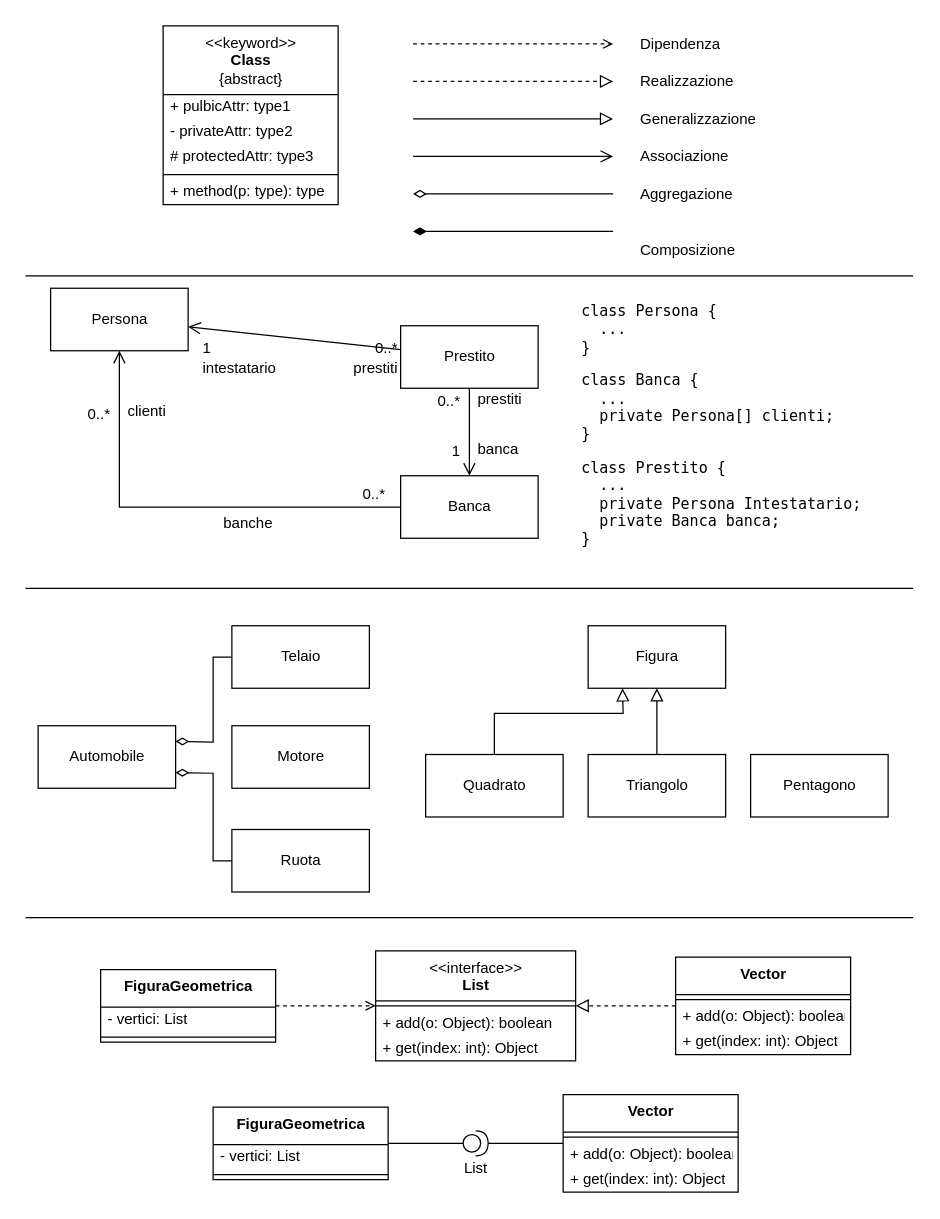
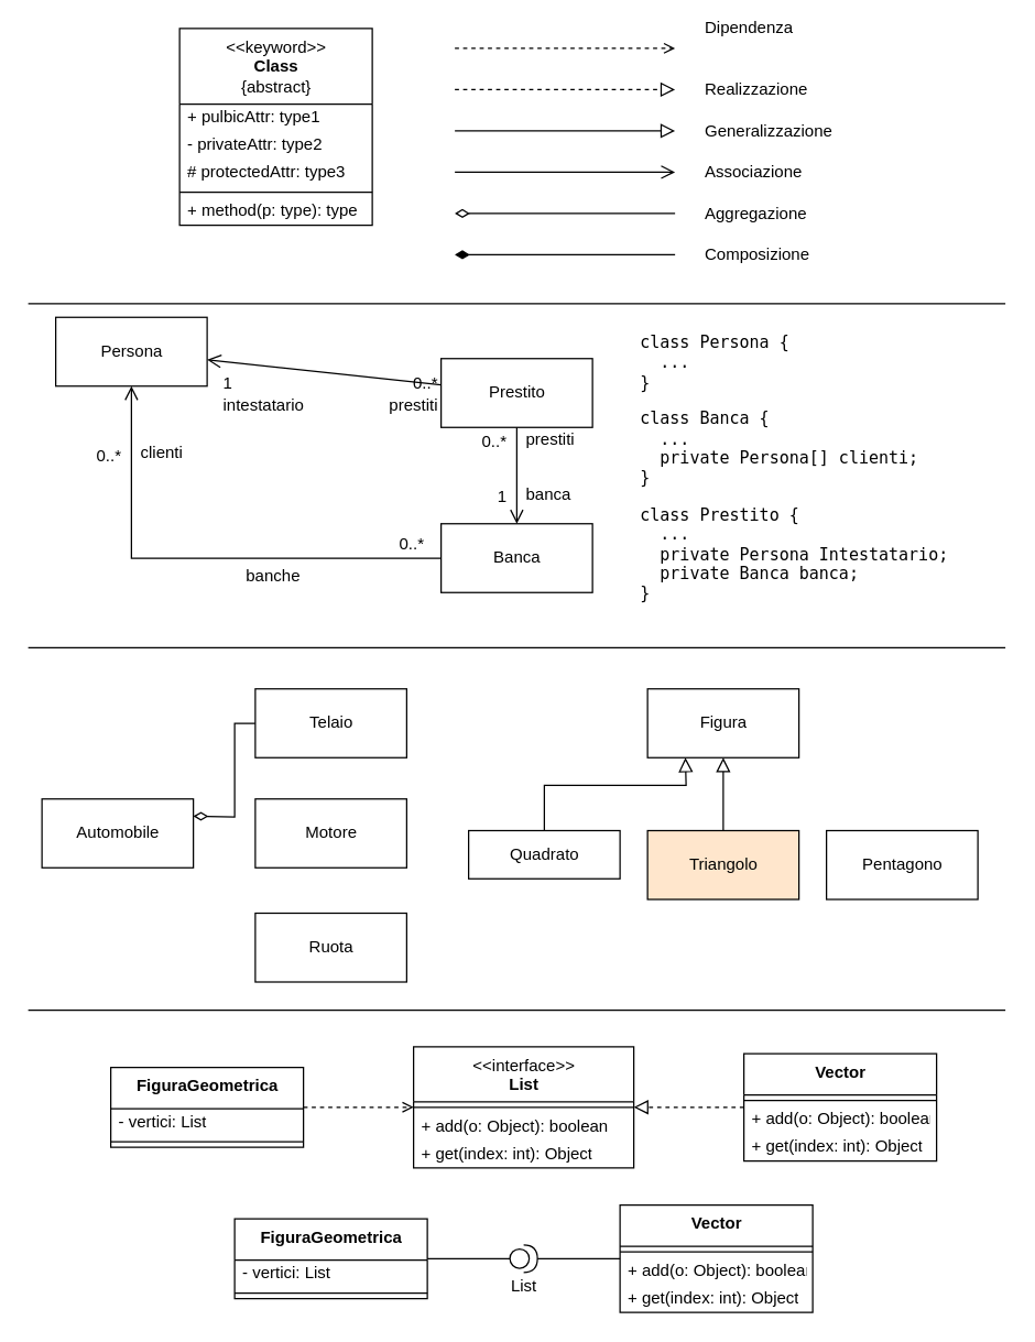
  <mxCell id="0" />
  <mxCell id="1" parent="0" />
  <mxCell id="2" value="&amp;lt;&amp;lt;keyword&amp;gt;&amp;gt;&lt;br&gt;&lt;b&gt;Class&lt;/b&gt;&lt;br&gt;{abstract}" style="swimlane;fontStyle=0;align=center;verticalAlign=top;childLayout=stackLayout;horizontal=1;startSize=55;horizontalStack=0;resizeParent=1;resizeParentMax=0;resizeLast=0;collapsible=0;marginBottom=0;html=1;" vertex="1" parent="1"><mxGeometry x="130" y="20" width="140" height="143" as="geometry"><mxRectangle x="120" y="40" width="110" height="55" as="alternateBounds" /></mxGeometry></mxCell>
  <mxCell id="3" value="+ pulbicAttr: type1" style="text;html=1;strokeColor=none;fillColor=none;align=left;verticalAlign=middle;spacingLeft=4;spacingRight=4;overflow=hidden;rotatable=0;points=[[0,0.5],[1,0.5]];portConstraint=eastwest;" vertex="1" parent="2"><mxGeometry y="55" width="140" height="20" as="geometry" /></mxCell>
  <mxCell id="4" value="- privateAttr: type2" style="text;html=1;strokeColor=none;fillColor=none;align=left;verticalAlign=middle;spacingLeft=4;spacingRight=4;overflow=hidden;rotatable=0;points=[[0,0.5],[1,0.5]];portConstraint=eastwest;" vertex="1" parent="2"><mxGeometry y="75" width="140" height="20" as="geometry" /></mxCell>
  <mxCell id="5" value="# protectedAttr: type3" style="text;html=1;strokeColor=none;fillColor=none;align=left;verticalAlign=middle;spacingLeft=4;spacingRight=4;overflow=hidden;rotatable=0;points=[[0,0.5],[1,0.5]];portConstraint=eastwest;" vertex="1" parent="2"><mxGeometry y="95" width="140" height="20" as="geometry" /></mxCell>
  <mxCell id="6" value="" style="line;strokeWidth=1;fillColor=none;align=left;verticalAlign=middle;spacingTop=-1;spacingLeft=3;spacingRight=3;rotatable=0;labelPosition=right;points=[];portConstraint=eastwest;" vertex="1" parent="2"><mxGeometry y="115" width="140" height="8" as="geometry" /></mxCell>
  <mxCell id="7" value="+ method(p: type): type" style="text;html=1;strokeColor=none;fillColor=none;align=left;verticalAlign=middle;spacingLeft=4;spacingRight=4;overflow=hidden;rotatable=0;points=[[0,0.5],[1,0.5]];portConstraint=eastwest;" vertex="1" parent="2"><mxGeometry y="123" width="140" height="20" as="geometry" /></mxCell>
  <mxCell id="8" value="" style="endArrow=open;startArrow=none;endFill=0;startFill=0;endSize=8;html=1;verticalAlign=bottom;labelBackgroundColor=none;strokeWidth=1;rounded=0;" edge="1" parent="1"><mxGeometry width="160" relative="1" as="geometry"><mxPoint x="330" y="124.5" as="sourcePoint" /><mxPoint x="490" y="124.5" as="targetPoint" /></mxGeometry></mxCell>
  <mxCell id="9" value="Associazione" style="text;html=1;strokeColor=none;fillColor=none;align=left;verticalAlign=middle;whiteSpace=wrap;rounded=0;" vertex="1" parent="1"><mxGeometry x="510" y="110" width="120" height="30" as="geometry" /></mxCell>
  <mxCell id="10" value="" style="endArrow=open;html=1;rounded=0;align=center;verticalAlign=bottom;dashed=1;endFill=0;labelBackgroundColor=none;" edge="1" parent="1"><mxGeometry relative="1" as="geometry"><mxPoint x="330" y="34.5" as="sourcePoint" /><mxPoint x="490" y="34.5" as="targetPoint" /></mxGeometry></mxCell>
  <mxCell id="11" value="" style="resizable=0;html=1;align=center;verticalAlign=top;labelBackgroundColor=none;" connectable="0" vertex="1" parent="10"><mxGeometry relative="1" as="geometry" /></mxCell>
- <mxCell id="12" value="Dipendenza" style="text;html=1;strokeColor=none;fillColor=none;align=left;verticalAlign=middle;whiteSpace=wrap;rounded=0;" vertex="1" parent="1"><mxGeometry x="510" y="20" width="120" height="30" as="geometry" /></mxCell>
+ <mxCell id="12" value="Dipendenza" style="text;html=1;strokeColor=none;fillColor=none;align=left;verticalAlign=middle;whiteSpace=wrap;rounded=0;" vertex="1" parent="1"><mxGeometry x="510" y="5" width="120" height="30" as="geometry" /></mxCell>
  <mxCell id="13" value="" style="endArrow=block;startArrow=none;endFill=0;startFill=0;endSize=8;html=1;verticalAlign=bottom;dashed=1;labelBackgroundColor=none;rounded=0;" edge="1" parent="1"><mxGeometry width="160" relative="1" as="geometry"><mxPoint x="330" y="64.5" as="sourcePoint" /><mxPoint x="490" y="64.5" as="targetPoint" /></mxGeometry></mxCell>
  <mxCell id="14" value="Realizzazione" style="text;html=1;strokeColor=none;fillColor=none;align=left;verticalAlign=middle;whiteSpace=wrap;rounded=0;" vertex="1" parent="1"><mxGeometry x="510" y="50" width="120" height="30" as="geometry" /></mxCell>
  <mxCell id="15" value="" style="endArrow=block;html=1;rounded=0;align=center;verticalAlign=bottom;endFill=0;labelBackgroundColor=none;endSize=8;" edge="1" parent="1"><mxGeometry relative="1" as="geometry"><mxPoint x="330" y="94.5" as="sourcePoint" /><mxPoint x="490" y="94.5" as="targetPoint" /></mxGeometry></mxCell>
  <mxCell id="16" value="" style="resizable=0;html=1;align=center;verticalAlign=top;labelBackgroundColor=none;" connectable="0" vertex="1" parent="15"><mxGeometry relative="1" as="geometry" /></mxCell>
  <mxCell id="17" value="Generalizzazione" style="text;html=1;strokeColor=none;fillColor=none;align=left;verticalAlign=middle;whiteSpace=wrap;rounded=0;" vertex="1" parent="1"><mxGeometry x="510" y="80" width="120" height="30" as="geometry" /></mxCell>
  <mxCell id="18" value="" style="endArrow=none;startArrow=diamondThin;endFill=0;startFill=0;html=1;verticalAlign=bottom;labelBackgroundColor=none;strokeWidth=1;startSize=8;endSize=8;rounded=0;" edge="1" parent="1"><mxGeometry width="160" relative="1" as="geometry"><mxPoint x="330" y="154.5" as="sourcePoint" /><mxPoint x="490" y="154.5" as="targetPoint" /></mxGeometry></mxCell>
  <mxCell id="19" value="Aggregazione" style="text;html=1;strokeColor=none;fillColor=none;align=left;verticalAlign=middle;whiteSpace=wrap;rounded=0;" vertex="1" parent="1"><mxGeometry x="510" y="140" width="120" height="30" as="geometry" /></mxCell>
  <mxCell id="20" value="" style="endArrow=none;startArrow=diamondThin;endFill=0;startFill=1;html=1;verticalAlign=bottom;labelBackgroundColor=none;strokeWidth=1;startSize=8;endSize=8;rounded=0;" edge="1" parent="1"><mxGeometry width="160" relative="1" as="geometry"><mxPoint x="330" y="184.5" as="sourcePoint" /><mxPoint x="490" y="184.5" as="targetPoint" /></mxGeometry></mxCell>
- <mxCell id="21" value="Composizione" style="text;html=1;strokeColor=none;fillColor=none;align=left;verticalAlign=middle;whiteSpace=wrap;rounded=0;" vertex="1" parent="1"><mxGeometry x="510" y="185" width="120" height="30" as="geometry" /></mxCell>
+ <mxCell id="21" value="Composizione" style="text;html=1;strokeColor=none;fillColor=none;align=left;verticalAlign=middle;whiteSpace=wrap;rounded=0;" vertex="1" parent="1"><mxGeometry x="510" y="170" width="120" height="30" as="geometry" /></mxCell>
  <mxCell id="22" value="&amp;lt;&amp;lt;interface&amp;gt;&amp;gt;&lt;br&gt;&lt;b&gt;List&lt;/b&gt;" style="swimlane;fontStyle=0;align=center;verticalAlign=top;childLayout=stackLayout;horizontal=1;startSize=40;horizontalStack=0;resizeParent=1;resizeParentMax=0;resizeLast=0;collapsible=0;marginBottom=0;html=1;" vertex="1" parent="1"><mxGeometry x="300" y="760" width="160" height="88" as="geometry" /></mxCell>
  <mxCell id="23" value="" style="line;strokeWidth=1;fillColor=none;align=left;verticalAlign=middle;spacingTop=-1;spacingLeft=3;spacingRight=3;rotatable=0;labelPosition=right;points=[];portConstraint=eastwest;" vertex="1" parent="22"><mxGeometry y="40" width="160" height="8" as="geometry" /></mxCell>
  <mxCell id="24" value="+ add(o: Object): boolean" style="text;html=1;strokeColor=none;fillColor=none;align=left;verticalAlign=middle;spacingLeft=4;spacingRight=4;overflow=hidden;rotatable=0;points=[[0,0.5],[1,0.5]];portConstraint=eastwest;" vertex="1" parent="22"><mxGeometry y="48" width="160" height="20" as="geometry" /></mxCell>
  <mxCell id="25" value="+ get(index: int): Object" style="text;html=1;strokeColor=none;fillColor=none;align=left;verticalAlign=middle;spacingLeft=4;spacingRight=4;overflow=hidden;rotatable=0;points=[[0,0.5],[1,0.5]];portConstraint=eastwest;" vertex="1" parent="22"><mxGeometry y="68" width="160" height="20" as="geometry" /></mxCell>
  <mxCell id="26" value="&lt;b&gt;FiguraGeometrica&lt;/b&gt;" style="swimlane;fontStyle=0;align=center;verticalAlign=top;childLayout=stackLayout;horizontal=1;startSize=30;horizontalStack=0;resizeParent=1;resizeParentMax=0;resizeLast=0;collapsible=0;marginBottom=0;html=1;" vertex="1" parent="1"><mxGeometry x="80" y="775" width="140" height="58" as="geometry" /></mxCell>
  <mxCell id="27" value="- vertici: List" style="text;html=1;strokeColor=none;fillColor=none;align=left;verticalAlign=middle;spacingLeft=4;spacingRight=4;overflow=hidden;rotatable=0;points=[[0,0.5],[1,0.5]];portConstraint=eastwest;" vertex="1" parent="26"><mxGeometry y="30" width="140" height="20" as="geometry" /></mxCell>
  <mxCell id="28" value="" style="line;strokeWidth=1;fillColor=none;align=left;verticalAlign=middle;spacingTop=-1;spacingLeft=3;spacingRight=3;rotatable=0;labelPosition=right;points=[];portConstraint=eastwest;" vertex="1" parent="26"><mxGeometry y="50" width="140" height="8" as="geometry" /></mxCell>
  <mxCell id="29" value="&lt;b&gt;Vector&lt;/b&gt;" style="swimlane;fontStyle=0;align=center;verticalAlign=top;childLayout=stackLayout;horizontal=1;startSize=30;horizontalStack=0;resizeParent=1;resizeParentMax=0;resizeLast=0;collapsible=0;marginBottom=0;html=1;" vertex="1" parent="1"><mxGeometry x="540" y="765" width="140" height="78" as="geometry" /></mxCell>
  <mxCell id="30" value="" style="line;strokeWidth=1;fillColor=none;align=left;verticalAlign=middle;spacingTop=-1;spacingLeft=3;spacingRight=3;rotatable=0;labelPosition=right;points=[];portConstraint=eastwest;" vertex="1" parent="29"><mxGeometry y="30" width="140" height="8" as="geometry" /></mxCell>
  <mxCell id="31" value="+ add(o: Object): boolean" style="text;html=1;strokeColor=none;fillColor=none;align=left;verticalAlign=middle;spacingLeft=4;spacingRight=4;overflow=hidden;rotatable=0;points=[[0,0.5],[1,0.5]];portConstraint=eastwest;" vertex="1" parent="29"><mxGeometry y="38" width="140" height="20" as="geometry" /></mxCell>
  <mxCell id="32" value="+ get(index: int): Object" style="text;html=1;strokeColor=none;fillColor=none;align=left;verticalAlign=middle;spacingLeft=4;spacingRight=4;overflow=hidden;rotatable=0;points=[[0,0.5],[1,0.5]];portConstraint=eastwest;" vertex="1" parent="29"><mxGeometry y="58" width="140" height="20" as="geometry" /></mxCell>
  <mxCell id="33" value="" style="endArrow=block;startArrow=none;endFill=0;startFill=0;endSize=8;html=1;verticalAlign=bottom;dashed=1;labelBackgroundColor=none;rounded=0;" edge="1" parent="1" source="29" target="22"><mxGeometry width="160" relative="1" as="geometry"><mxPoint x="290" y="860" as="sourcePoint" /><mxPoint x="450" y="860" as="targetPoint" /></mxGeometry></mxCell>
  <mxCell id="34" value="" style="endArrow=open;html=1;rounded=0;align=center;verticalAlign=bottom;dashed=1;endFill=0;labelBackgroundColor=none;" edge="1" parent="1" source="26" target="22"><mxGeometry relative="1" as="geometry"><mxPoint x="-140" y="880" as="sourcePoint" /><mxPoint x="20" y="880" as="targetPoint" /></mxGeometry></mxCell>
  <mxCell id="35" value="&lt;b&gt;FiguraGeometrica&lt;/b&gt;" style="swimlane;fontStyle=0;align=center;verticalAlign=top;childLayout=stackLayout;horizontal=1;startSize=30;horizontalStack=0;resizeParent=1;resizeParentMax=0;resizeLast=0;collapsible=0;marginBottom=0;html=1;" vertex="1" parent="1"><mxGeometry x="170" y="885" width="140" height="58" as="geometry" /></mxCell>
  <mxCell id="36" value="- vertici: List" style="text;html=1;strokeColor=none;fillColor=none;align=left;verticalAlign=middle;spacingLeft=4;spacingRight=4;overflow=hidden;rotatable=0;points=[[0,0.5],[1,0.5]];portConstraint=eastwest;" vertex="1" parent="35"><mxGeometry y="30" width="140" height="20" as="geometry" /></mxCell>
  <mxCell id="37" value="" style="line;strokeWidth=1;fillColor=none;align=left;verticalAlign=middle;spacingTop=-1;spacingLeft=3;spacingRight=3;rotatable=0;labelPosition=right;points=[];portConstraint=eastwest;" vertex="1" parent="35"><mxGeometry y="50" width="140" height="8" as="geometry" /></mxCell>
  <mxCell id="38" value="&lt;b&gt;Vector&lt;/b&gt;" style="swimlane;fontStyle=0;align=center;verticalAlign=top;childLayout=stackLayout;horizontal=1;startSize=30;horizontalStack=0;resizeParent=1;resizeParentMax=0;resizeLast=0;collapsible=0;marginBottom=0;html=1;" vertex="1" parent="1"><mxGeometry x="450" y="875" width="140" height="78" as="geometry" /></mxCell>
  <mxCell id="39" value="" style="line;strokeWidth=1;fillColor=none;align=left;verticalAlign=middle;spacingTop=-1;spacingLeft=3;spacingRight=3;rotatable=0;labelPosition=right;points=[];portConstraint=eastwest;" vertex="1" parent="38"><mxGeometry y="30" width="140" height="8" as="geometry" /></mxCell>
  <mxCell id="40" value="+ add(o: Object): boolean" style="text;html=1;strokeColor=none;fillColor=none;align=left;verticalAlign=middle;spacingLeft=4;spacingRight=4;overflow=hidden;rotatable=0;points=[[0,0.5],[1,0.5]];portConstraint=eastwest;" vertex="1" parent="38"><mxGeometry y="38" width="140" height="20" as="geometry" /></mxCell>
  <mxCell id="41" value="+ get(index: int): Object" style="text;html=1;strokeColor=none;fillColor=none;align=left;verticalAlign=middle;spacingLeft=4;spacingRight=4;overflow=hidden;rotatable=0;points=[[0,0.5],[1,0.5]];portConstraint=eastwest;" vertex="1" parent="38"><mxGeometry y="58" width="140" height="20" as="geometry" /></mxCell>
  <mxCell id="42" style="edgeStyle=orthogonalEdgeStyle;rounded=0;orthogonalLoop=1;jettySize=auto;html=1;exitX=1;exitY=0.5;exitDx=0;exitDy=0;exitPerimeter=0;endArrow=none;endFill=0;" edge="1" parent="1" source="44" target="38"><mxGeometry relative="1" as="geometry" /></mxCell>
  <mxCell id="43" style="edgeStyle=orthogonalEdgeStyle;rounded=0;orthogonalLoop=1;jettySize=auto;html=1;exitX=0;exitY=0.5;exitDx=0;exitDy=0;exitPerimeter=0;endArrow=none;endFill=0;" edge="1" parent="1" source="44" target="35"><mxGeometry relative="1" as="geometry" /></mxCell>
  <mxCell id="44" value="List" style="shape=providedRequiredInterface;html=1;verticalLabelPosition=bottom;sketch=0;" vertex="1" parent="1"><mxGeometry x="370" y="904" width="20" height="20" as="geometry" /></mxCell>
  <mxCell id="45" value="" style="endArrow=none;html=1;rounded=0;" edge="1" parent="1"><mxGeometry width="50" height="50" relative="1" as="geometry"><mxPoint x="20" y="220" as="sourcePoint" /><mxPoint x="730" y="220" as="targetPoint" /></mxGeometry></mxCell>
  <mxCell id="46" value="Persona" style="html=1;" vertex="1" parent="1"><mxGeometry x="40" y="230" width="110" height="50" as="geometry" /></mxCell>
  <mxCell id="47" value="Banca" style="html=1;" vertex="1" parent="1"><mxGeometry x="320" y="380" width="110" height="50" as="geometry" /></mxCell>
  <mxCell id="48" value="Prestito" style="html=1;" vertex="1" parent="1"><mxGeometry x="320" y="260" width="110" height="50" as="geometry" /></mxCell>
  <mxCell id="49" value="" style="endArrow=open;startArrow=none;endFill=0;startFill=0;endSize=8;html=1;verticalAlign=bottom;labelBackgroundColor=none;strokeWidth=1;rounded=0;" edge="1" parent="1" source="48" target="47"><mxGeometry width="160" relative="1" as="geometry"><mxPoint x="520" y="350" as="sourcePoint" /><mxPoint x="680" y="350" as="targetPoint" /></mxGeometry></mxCell>
  <mxCell id="50" value="" style="endArrow=open;startArrow=none;endFill=0;startFill=0;endSize=8;html=1;verticalAlign=bottom;labelBackgroundColor=none;strokeWidth=1;rounded=0;" edge="1" parent="1" source="48" target="46"><mxGeometry width="160" relative="1" as="geometry"><mxPoint x="385" y="320" as="sourcePoint" /><mxPoint x="385" y="390" as="targetPoint" /></mxGeometry></mxCell>
  <mxCell id="51" value="intestatario" style="text;html=1;strokeColor=none;fillColor=none;align=left;verticalAlign=top;whiteSpace=wrap;rounded=0;" vertex="1" parent="1"><mxGeometry x="160" y="280" width="60" height="30" as="geometry" /></mxCell>
  <mxCell id="52" value="1" style="text;html=1;strokeColor=none;fillColor=none;align=left;verticalAlign=bottom;whiteSpace=wrap;rounded=0;" vertex="1" parent="1"><mxGeometry x="160" y="267" width="40" height="20" as="geometry" /></mxCell>
  <mxCell id="53" value="0..*" style="text;html=1;strokeColor=none;fillColor=none;align=right;verticalAlign=bottom;whiteSpace=wrap;rounded=0;" vertex="1" parent="1"><mxGeometry x="280" y="267" width="40" height="20" as="geometry" /></mxCell>
  <mxCell id="54" value="prestiti" style="text;html=1;strokeColor=none;fillColor=none;align=right;verticalAlign=top;whiteSpace=wrap;rounded=0;" vertex="1" parent="1"><mxGeometry x="280" y="280" width="40" height="30" as="geometry" /></mxCell>
  <mxCell id="55" value="0..*" style="text;html=1;strokeColor=none;fillColor=none;align=right;verticalAlign=bottom;whiteSpace=wrap;rounded=0;" vertex="1" parent="1"><mxGeometry x="330" y="310" width="40" height="20" as="geometry" /></mxCell>
  <mxCell id="56" value="prestiti" style="text;html=1;strokeColor=none;fillColor=none;align=left;verticalAlign=top;whiteSpace=wrap;rounded=0;" vertex="1" parent="1"><mxGeometry x="380" y="305" width="40" height="30" as="geometry" /></mxCell>
  <mxCell id="57" value="1" style="text;html=1;strokeColor=none;fillColor=none;align=right;verticalAlign=bottom;whiteSpace=wrap;rounded=0;" vertex="1" parent="1"><mxGeometry x="330" y="350" width="40" height="20" as="geometry" /></mxCell>
  <mxCell id="58" value="banca" style="text;html=1;strokeColor=none;fillColor=none;align=left;verticalAlign=top;whiteSpace=wrap;rounded=0;" vertex="1" parent="1"><mxGeometry x="380" y="345" width="40" height="30" as="geometry" /></mxCell>
  <mxCell id="59" value="banche" style="text;html=1;strokeColor=none;fillColor=none;align=right;verticalAlign=top;whiteSpace=wrap;rounded=0;" vertex="1" parent="1"><mxGeometry x="140" y="404" width="80" height="30" as="geometry" /></mxCell>
  <mxCell id="60" value="0..*" style="text;html=1;strokeColor=none;fillColor=none;align=right;verticalAlign=bottom;whiteSpace=wrap;rounded=0;" vertex="1" parent="1"><mxGeometry x="270" y="384" width="40" height="20" as="geometry" /></mxCell>
  <mxCell id="61" value="" style="endArrow=open;startArrow=none;endFill=0;startFill=0;endSize=8;html=1;verticalAlign=bottom;labelBackgroundColor=none;strokeWidth=1;rounded=0;" edge="1" parent="1" source="47" target="46"><mxGeometry width="160" relative="1" as="geometry"><mxPoint x="290" y="359.66" as="sourcePoint" /><mxPoint x="120" y="359.66" as="targetPoint" /><Array as="points"><mxPoint x="95" y="405" /></Array></mxGeometry></mxCell>
  <mxCell id="62" value="clienti" style="text;html=1;strokeColor=none;fillColor=none;align=left;verticalAlign=top;whiteSpace=wrap;rounded=0;" vertex="1" parent="1"><mxGeometry x="100" y="315" width="40" height="30" as="geometry" /></mxCell>
  <mxCell id="63" value="0..*" style="text;html=1;strokeColor=none;fillColor=none;align=right;verticalAlign=bottom;whiteSpace=wrap;rounded=0;" vertex="1" parent="1"><mxGeometry x="50" y="320" width="40" height="20" as="geometry" /></mxCell>
  <mxCell id="64" value="&lt;pre&gt;class Persona {&lt;br&gt;  ...&lt;br&gt;}&lt;br&gt;&lt;/pre&gt;&lt;pre&gt;class Banca {&lt;br&gt;  ...&lt;br&gt;  private Persona[] clienti;&lt;br&gt;}&lt;/pre&gt;&lt;pre style=&quot;line-height: 1.2&quot;&gt;class Prestito {&lt;br/&gt;  ...&lt;br/&gt;  private Persona Intestatario;&lt;br/&gt;  private Banca banca;&lt;br/&gt;}&lt;/pre&gt;" style="text;html=1;strokeColor=none;fillColor=none;spacing=5;spacingTop=-20;whiteSpace=wrap;overflow=hidden;rounded=0;" vertex="1" parent="1"><mxGeometry x="460" y="240" width="240" height="200" as="geometry" /></mxCell>
  <mxCell id="65" value="Automobile" style="html=1;" vertex="1" parent="1"><mxGeometry x="30" y="580" width="110" height="50" as="geometry" /></mxCell>
  <mxCell id="66" value="" style="endArrow=none;html=1;rounded=0;" edge="1" parent="1"><mxGeometry width="50" height="50" relative="1" as="geometry"><mxPoint x="20" y="470" as="sourcePoint" /><mxPoint x="730" y="470" as="targetPoint" /></mxGeometry></mxCell>
  <mxCell id="67" value="Motore" style="html=1;" vertex="1" parent="1"><mxGeometry x="185" y="580" width="110" height="50" as="geometry" /></mxCell>
  <mxCell id="68" value="Ruota" style="html=1;" vertex="1" parent="1"><mxGeometry x="185" y="663" width="110" height="50" as="geometry" /></mxCell>
  <mxCell id="69" value="Telaio" style="html=1;" vertex="1" parent="1"><mxGeometry x="185" y="500" width="110" height="50" as="geometry" /></mxCell>
  <mxCell id="70" value="" style="endArrow=none;startArrow=diamondThin;endFill=0;startFill=0;html=1;verticalAlign=bottom;labelBackgroundColor=none;strokeWidth=1;startSize=8;endSize=8;rounded=0;exitX=1;exitY=0.25;exitDx=0;exitDy=0;" edge="1" parent="1" source="65" target="69"><mxGeometry width="160" relative="1" as="geometry"><mxPoint y="713" as="sourcePoint" x="10" /><mxPoint x="170" y="713" as="targetPoint" /><Array as="points"><mxPoint x="170" y="593" /><mxPoint x="170" y="525" /></Array></mxGeometry></mxCell>
- <mxCell id="71" value="" style="endArrow=none;startArrow=diamondThin;endFill=0;startFill=0;html=1;verticalAlign=bottom;labelBackgroundColor=none;strokeWidth=1;startSize=8;endSize=8;rounded=0;exitX=1;exitY=0.75;exitDx=0;exitDy=0;" edge="1" parent="1" source="65" target="68"><mxGeometry width="160" relative="1" as="geometry"><mxPoint x="110" y="680" as="sourcePoint" /><mxPoint x="230" y="680" as="targetPoint" /><Array as="points"><mxPoint x="170" y="618" /><mxPoint x="170" y="688" /></Array></mxGeometry></mxCell>
  <mxCell id="72" value="Figura" style="html=1;" vertex="1" parent="1"><mxGeometry x="470" y="500" width="110" height="50" as="geometry" /></mxCell>
  <mxCell id="73" value="Pentagono" style="html=1;" vertex="1" parent="1"><mxGeometry x="600" y="603" width="110" height="50" as="geometry" /></mxCell>
- <mxCell id="74" value="Triangolo" style="html=1;" vertex="1" parent="1"><mxGeometry x="470" y="603" width="110" height="50" as="geometry" /></mxCell>
- <mxCell id="75" value="Quadrato" style="html=1;" vertex="1" parent="1"><mxGeometry x="340" y="603" width="110" height="50" as="geometry" /></mxCell>
+ <mxCell id="74" value="Triangolo" style="html=1;fillColor=#ffe6cc;" vertex="1" parent="1"><mxGeometry x="470" y="603" width="110" height="50" as="geometry" /></mxCell>
+ <mxCell id="75" value="Quadrato" style="html=1;" vertex="1" parent="1"><mxGeometry x="340" y="603" width="110" height="35" as="geometry" /></mxCell>
  <mxCell id="76" value="" style="endArrow=block;html=1;rounded=0;align=center;verticalAlign=bottom;endFill=0;labelBackgroundColor=none;endSize=8;entryX=0.25;entryY=1;entryDx=0;entryDy=0;exitX=0.5;exitY=0;exitDx=0;exitDy=0;" edge="1" parent="1" source="75" target="72"><mxGeometry relative="1" as="geometry"><mxPoint x="400" y="763" as="sourcePoint" /><mxPoint x="560" y="763" as="targetPoint" /><Array as="points"><mxPoint x="395" y="570" /><mxPoint x="498" y="570" /></Array></mxGeometry></mxCell>
  <mxCell id="77" value="" style="resizable=0;html=1;align=center;verticalAlign=top;labelBackgroundColor=none;" connectable="0" vertex="1" parent="76"><mxGeometry relative="1" as="geometry" /></mxCell>
  <mxCell id="78" value="" style="endArrow=block;html=1;rounded=0;align=center;verticalAlign=bottom;endFill=0;labelBackgroundColor=none;endSize=8;entryX=0.5;entryY=1;entryDx=0;entryDy=0;exitX=0.5;exitY=0;exitDx=0;exitDy=0;" edge="1" parent="1" source="74" target="72"><mxGeometry relative="1" as="geometry"><mxPoint x="405" y="613" as="sourcePoint" /><mxPoint x="507.5" y="560" as="targetPoint" /></mxGeometry></mxCell>
  <mxCell id="79" value="" style="resizable=0;html=1;align=center;verticalAlign=top;labelBackgroundColor=none;" connectable="0" vertex="1" parent="78"><mxGeometry relative="1" as="geometry" /></mxCell>
  <mxCell id="80" value="" style="endArrow=none;html=1;rounded=0;" edge="1" parent="1"><mxGeometry width="50" height="50" relative="1" as="geometry"><mxPoint x="20" y="733.41" as="sourcePoint" /><mxPoint x="730" y="733.41" as="targetPoint" /></mxGeometry></mxCell>
